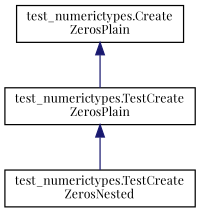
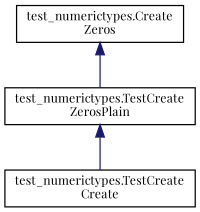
  digraph {
    fontname="Playfair Display"
    rankdir=TB
    node [color=black fillcolor=white fontname="Playfair Display" fontsize=10 shape=record style=filled]
    edge [color=midnightblue dir=back fontname="Playfair Display" fontsize=10 labelfontname=Helvetica labelfontsize=10 style=solid]
-   n1 [height=0.2 label="test_numerictypes.Create\lZerosPlain" width=0.4]
+   n1 [height=0.2 label="test_numerictypes.Create\lZeros" width=0.4]
    n2 [height=0.2 label="test_numerictypes.TestCreate\lZerosPlain" width=0.4]
-   n3 [height=0.2 label="test_numerictypes.TestCreate\lZerosNested" width=0.4]
+   n3 [height=0.2 label="test_numerictypes.TestCreate\lCreate" width=0.4]
    n1 -> n2
    n2 -> n3
  }
